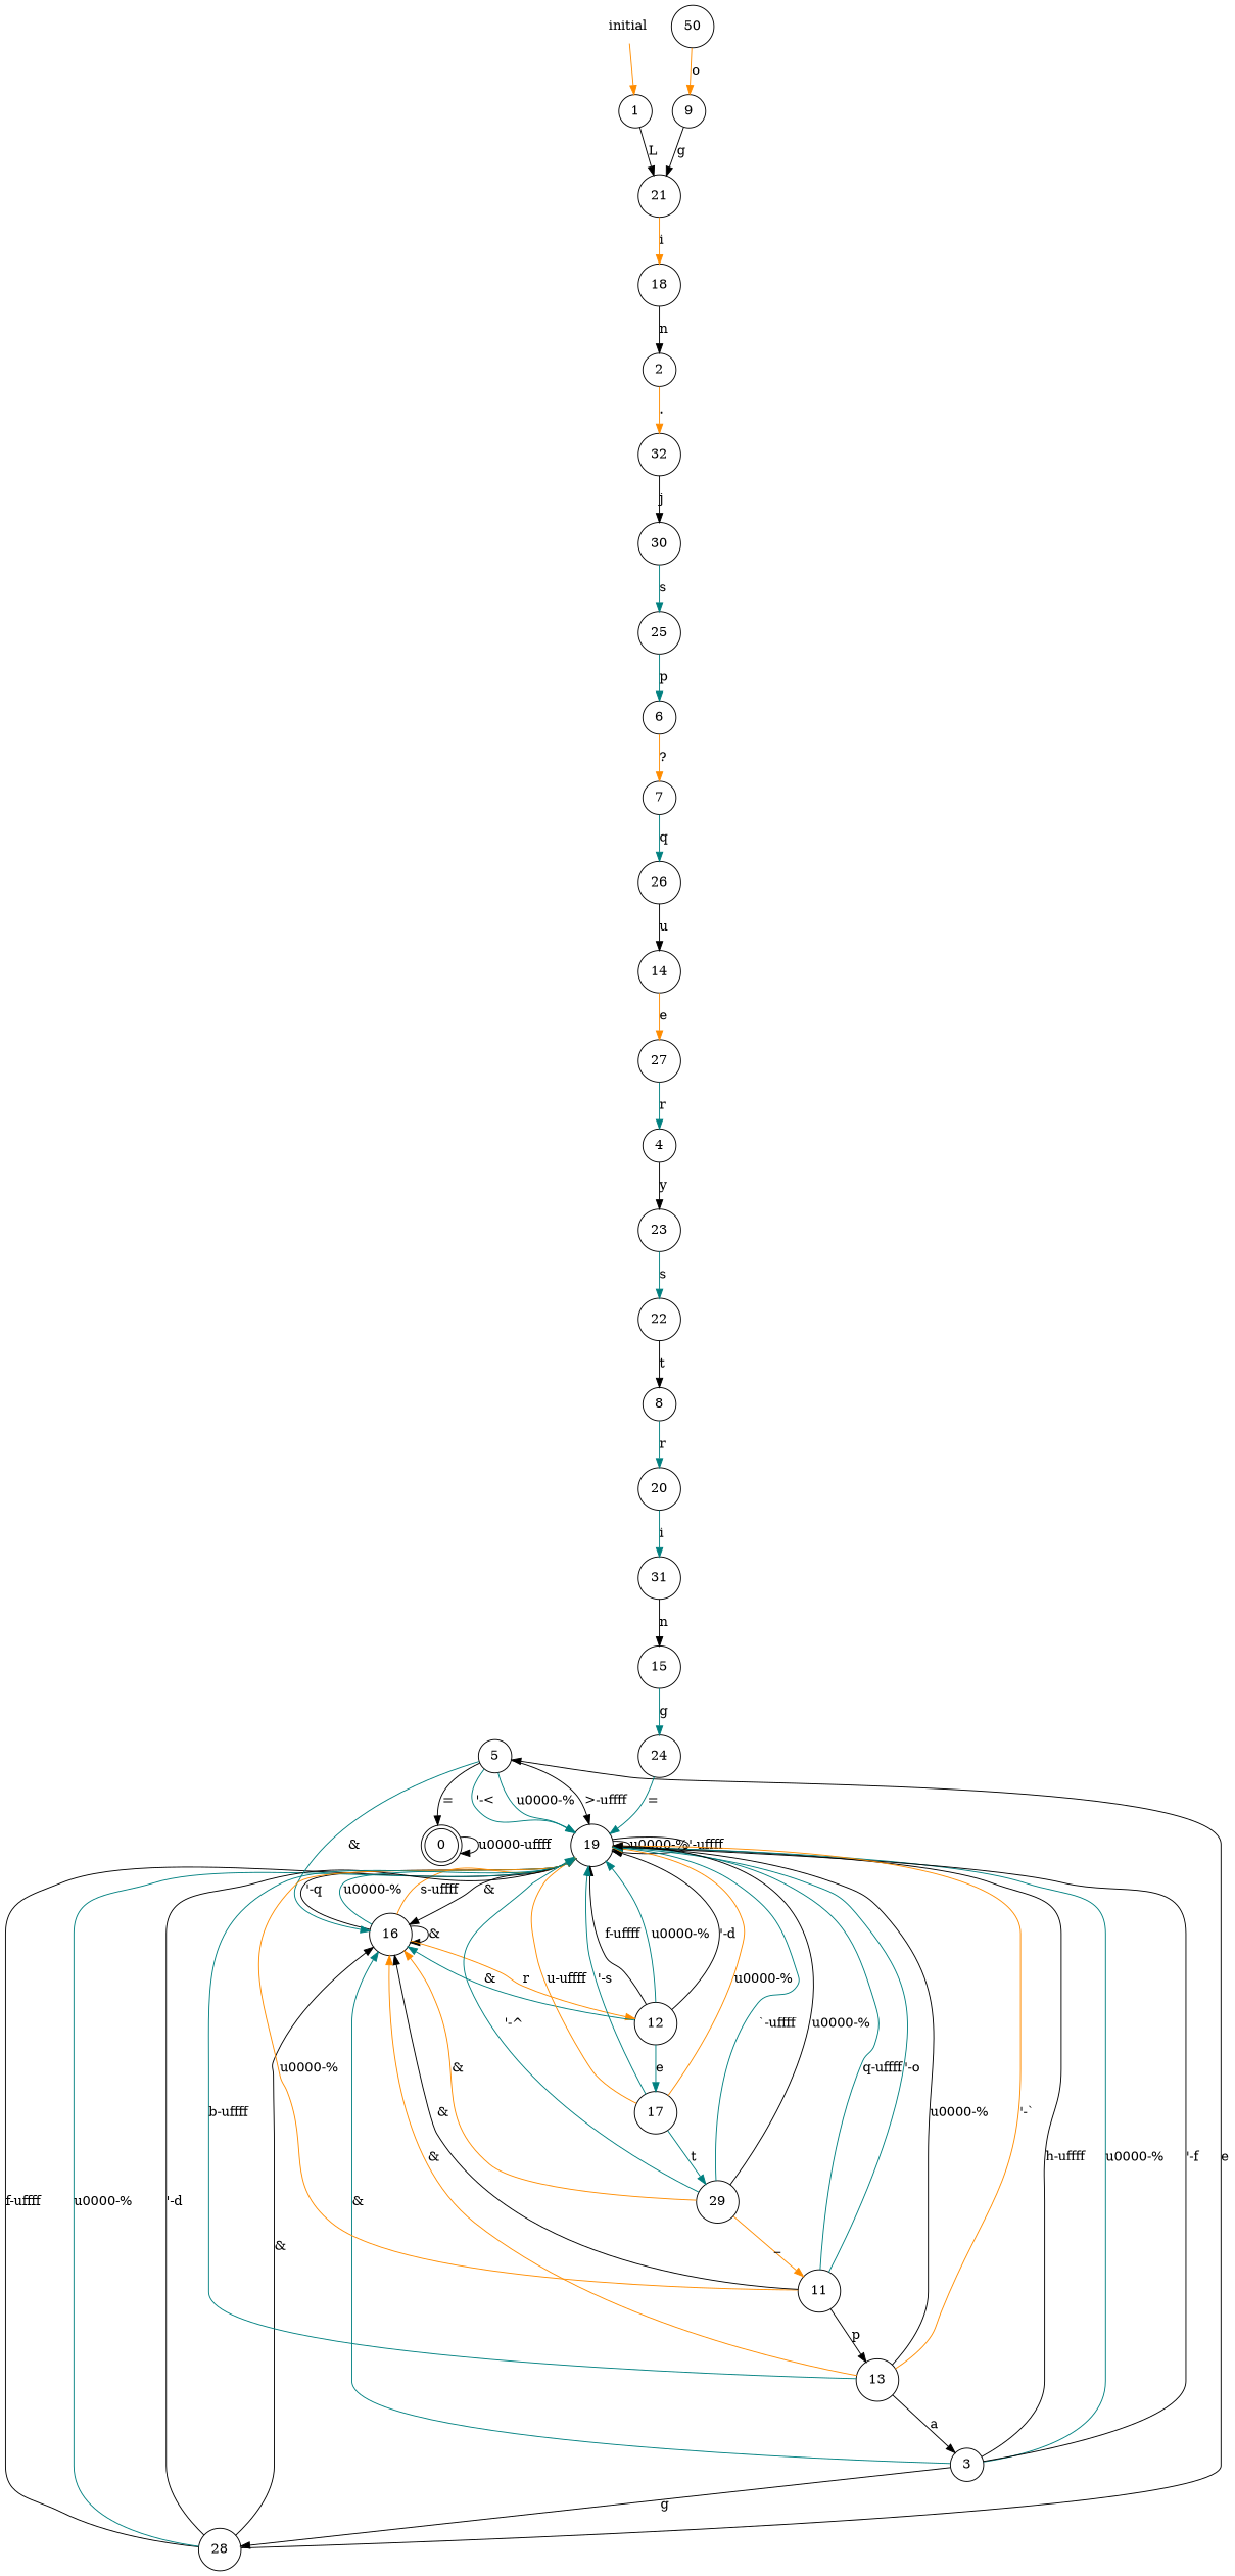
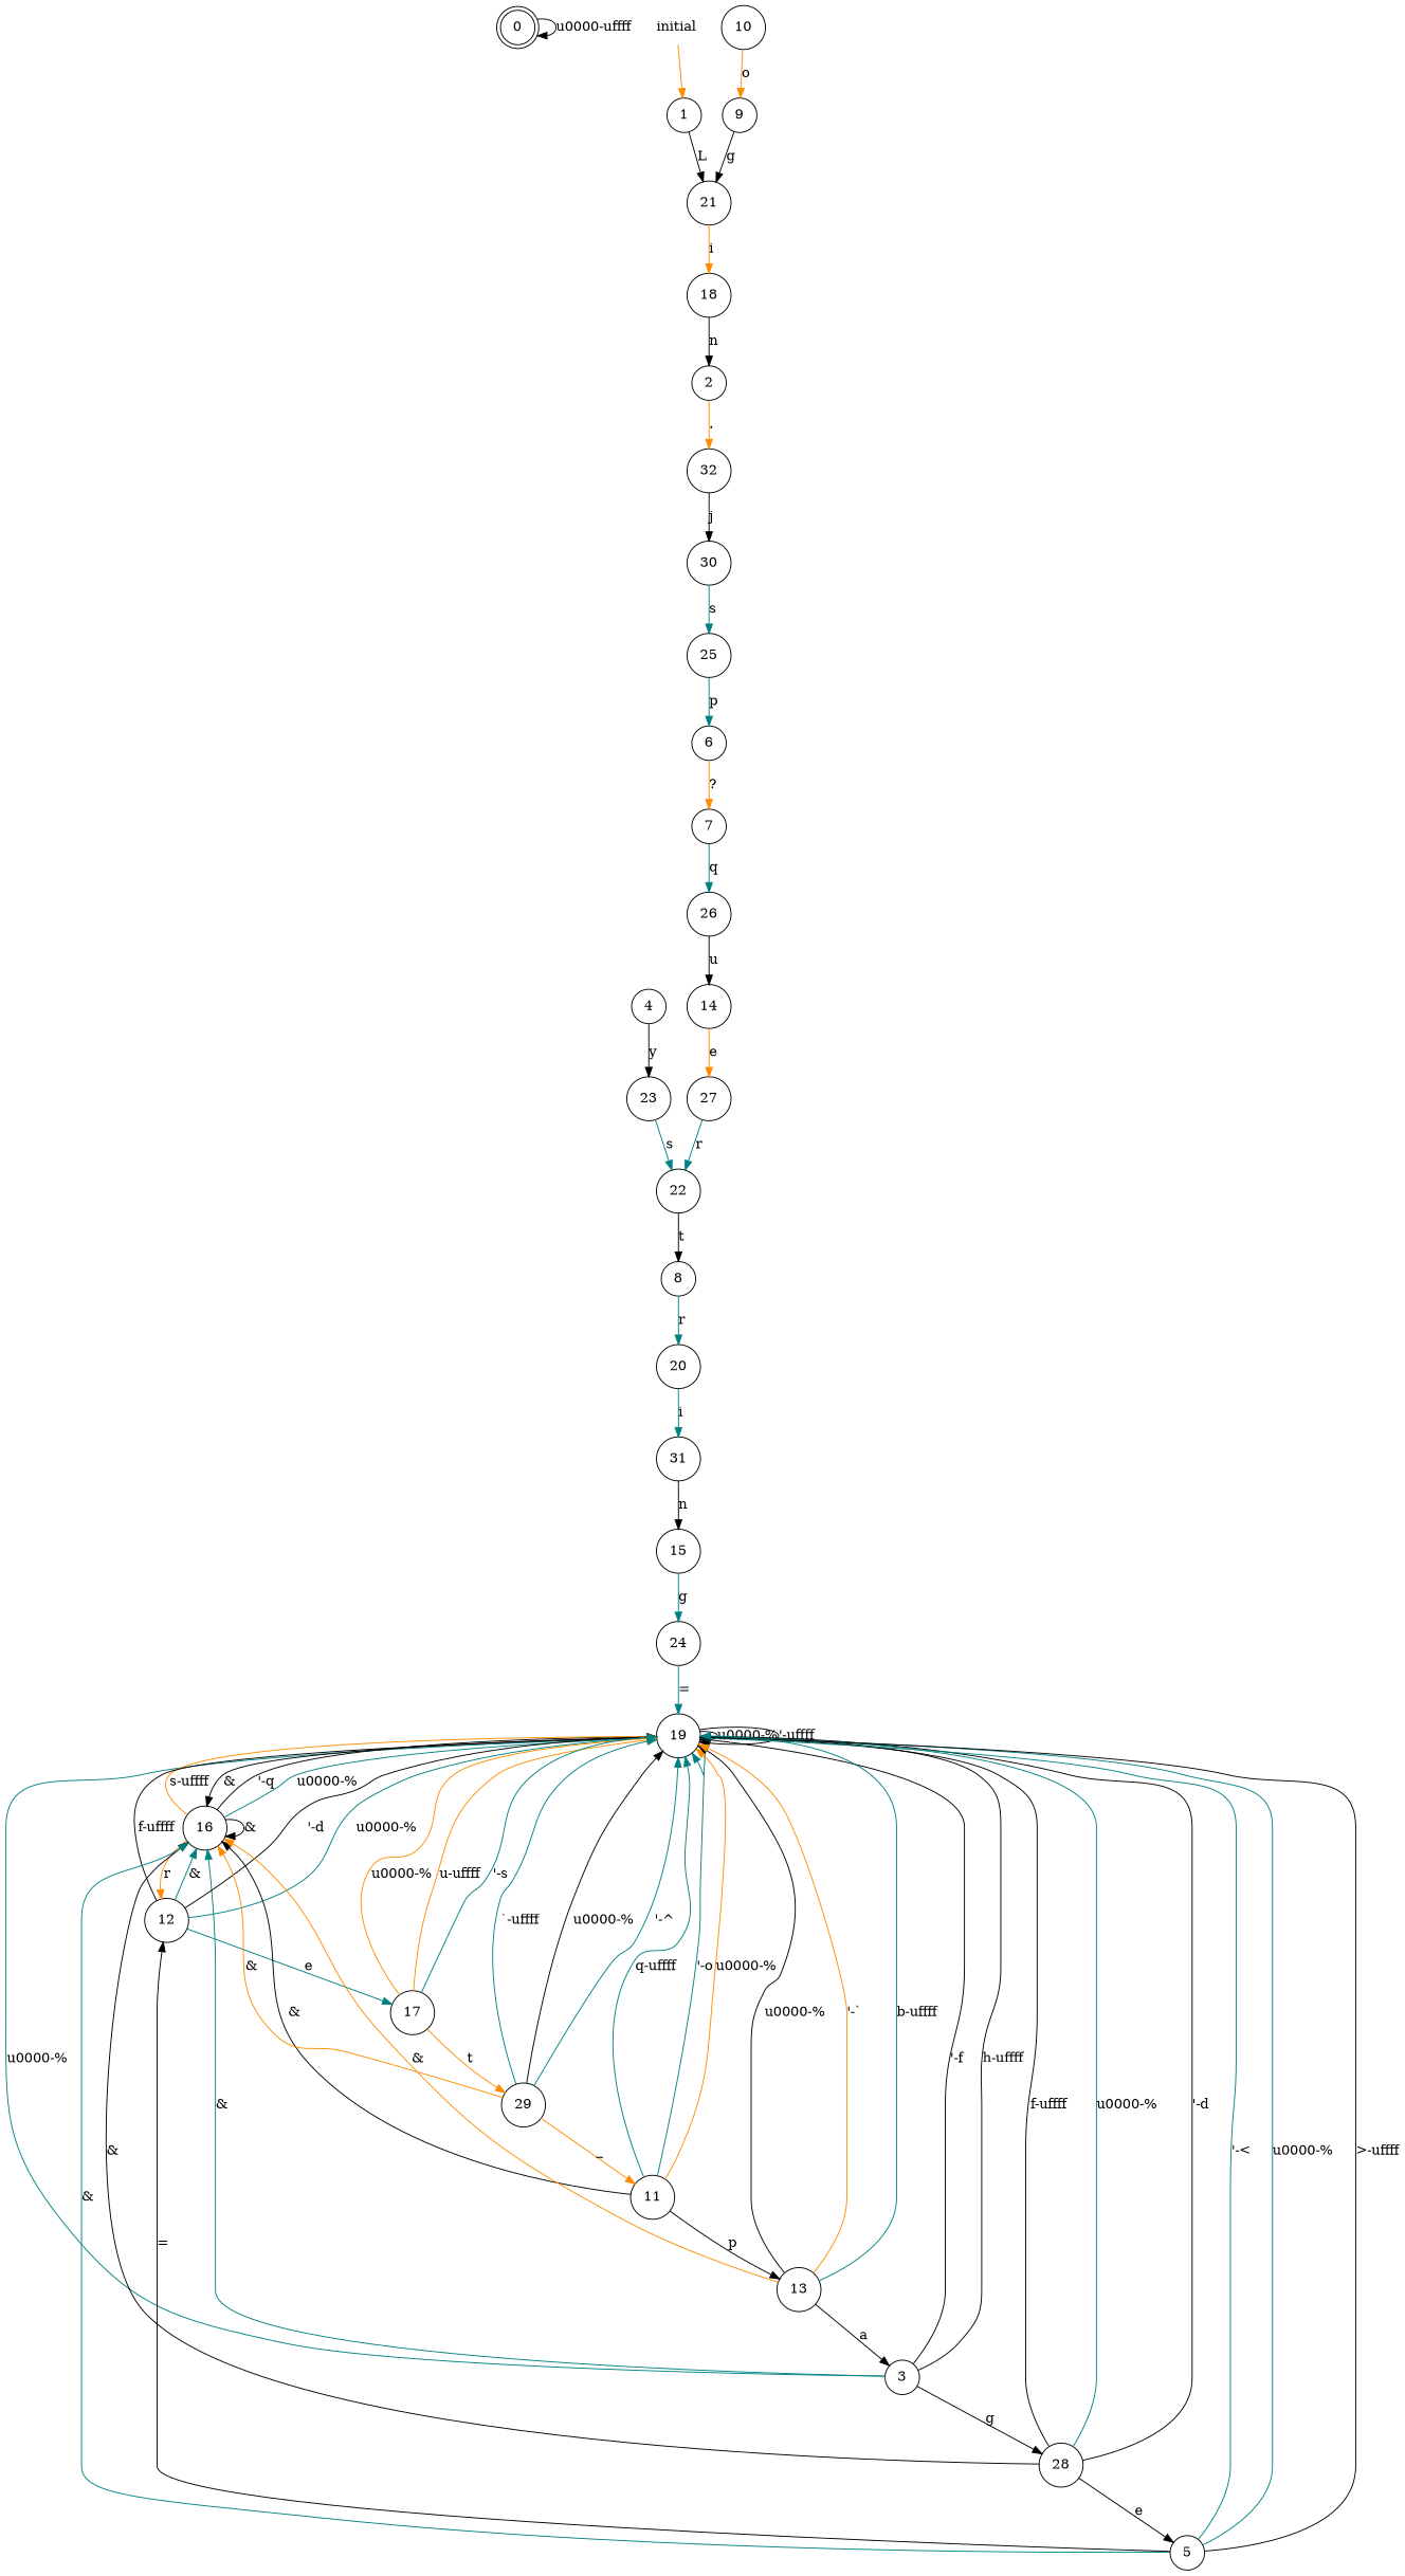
  digraph {
    rankdir=TB
    node [shape=circle]
    edge [color=black]
    0 [shape=doublecircle]
    1
    21
-   10 [label=50]
+   10
    9
    initial [shape=plaintext]
    2
    32
    30
    25
    3
    19
    16
    28
    12
    5
    17
    4
    23
    22
    8
    6
    7
    26
    14
    27
    20
    31
    15
    18
    11
    13
    29
    24
    0 -> 0 [label="\u0000-\uffff"]
    1 -> 21 [label=L]
    21 -> 18 [color=darkorange label=i]
    10 -> 9 [color=darkorange label=o]
    9 -> 21 [label=g]
    initial -> 1 [color=darkorange]
    2 -> 32 [color=darkorange label="."]
    32 -> 30 [label=j]
    30 -> 25 [color=teal label=s]
    25 -> 6 [color=teal label=p]
    3 -> 19 [label="h-\uffff"]
    3 -> 19 [color=teal label="\u0000-%"]
    3 -> 19 [label="'-f"]
    3 -> 16 [color=teal label="&"]
    3 -> 28 [label=g]
    19 -> 19 [label="\u0000-%"]
    19 -> 19 [label="'-\uffff"]
    19 -> 16 [label="&"]
    16 -> 19 [label="'-q"]
    16 -> 19 [color=teal label="\u0000-%"]
    16 -> 19 [color=darkorange label="s-\uffff"]
    16 -> 16 [label="&"]
    16 -> 12 [color=darkorange label=r]
    28 -> 19 [label="f-\uffff"]
    28 -> 19 [color=teal label="\u0000-%"]
    28 -> 19 [label="'-d"]
    28 -> 16 [label="&"]
    28 -> 5 [label=e]
    12 -> 19 [label="f-\uffff"]
    12 -> 19 [color=teal label="\u0000-%"]
    12 -> 19 [label="'-d"]
    12 -> 16 [color=teal label="&"]
    12 -> 17 [color=teal label=e]
-   5 -> 0 [label="="]
+   5 -> 12 [label="="]
    5 -> 19 [color=teal label="'-<"]
    5 -> 19 [color=teal label="\u0000-%"]
    5 -> 19 [label=">-\uffff"]
    5 -> 16 [color=teal label="&"]
    17 -> 19 [color=darkorange label="\u0000-%"]
    17 -> 19 [color=darkorange label="u-\uffff"]
    17 -> 19 [color=teal label="'-s"]
-   17 -> 29 [color=teal label=t]
+   17 -> 29 [color=darkorange label=t]
    4 -> 23 [label=y]
    23 -> 22 [color=teal label=s]
    22 -> 8 [label=t]
    8 -> 20 [color=teal label=r]
    6 -> 7 [color=darkorange label="?"]
    7 -> 26 [color=teal label=q]
    26 -> 14 [label=u]
    14 -> 27 [color=darkorange label=e]
-   27 -> 4 [color=teal label=r]
+   27 -> 22 [color=teal label=r]
    20 -> 31 [color=teal label=i]
    31 -> 15 [label=n]
    15 -> 24 [color=teal label=g]
    18 -> 2 [label=n]
    11 -> 19 [color=teal label="q-\uffff"]
    11 -> 19 [color=teal label="'-o"]
    11 -> 19 [color=darkorange label="\u0000-%"]
    11 -> 16 [label="&"]
    11 -> 13 [label=p]
    13 -> 3 [label=a]
    13 -> 19 [label="\u0000-%"]
    13 -> 19 [color=darkorange label="'-`"]
    13 -> 19 [color=teal label="b-\uffff"]
    13 -> 16 [color=darkorange label="&"]
    29 -> 19 [color=teal label="`-\uffff"]
    29 -> 19 [label="\u0000-%"]
    29 -> 19 [color=teal label="'-^"]
    29 -> 16 [color=darkorange label="&"]
    29 -> 11 [color=darkorange label=_]
    24 -> 19 [color=teal label="="]
  }
